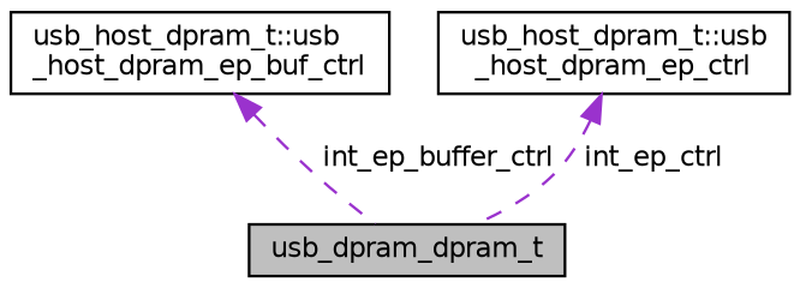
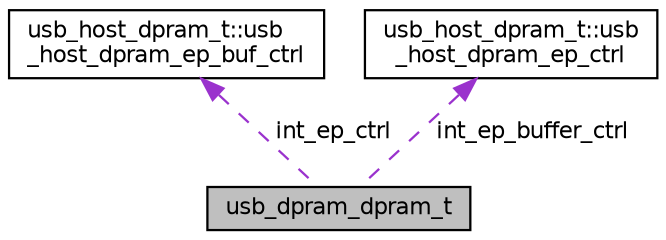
  digraph {
    rankdir=TB
    node [color=black fillcolor=white fontname=Helvetica fontsize=10 shape=record style=filled]
    edge [color=darkorchid3 dir=back fontname=Helvetica fontsize=10 labelfontname=Helvetica labelfontsize=10 style=dashed]
    n1 [fillcolor=grey75 fontcolor=black height=0.2 label=usb_dpram_dpram_t width=0.4]
    n2 [height=0.2 label="usb_host_dpram_t::usb\l_host_dpram_ep_buf_ctrl" width=0.4]
    n3 [height=0.2 label="usb_host_dpram_t::usb\l_host_dpram_ep_ctrl" width=0.4]
-   n2 -> n1 [label=" int_ep_buffer_ctrl"]
-   n3 -> n1 [label=" int_ep_ctrl"]
+   n2 -> n1 [label=" int_ep_ctrl"]
+   n3 -> n1 [label=" int_ep_buffer_ctrl"]
  }
